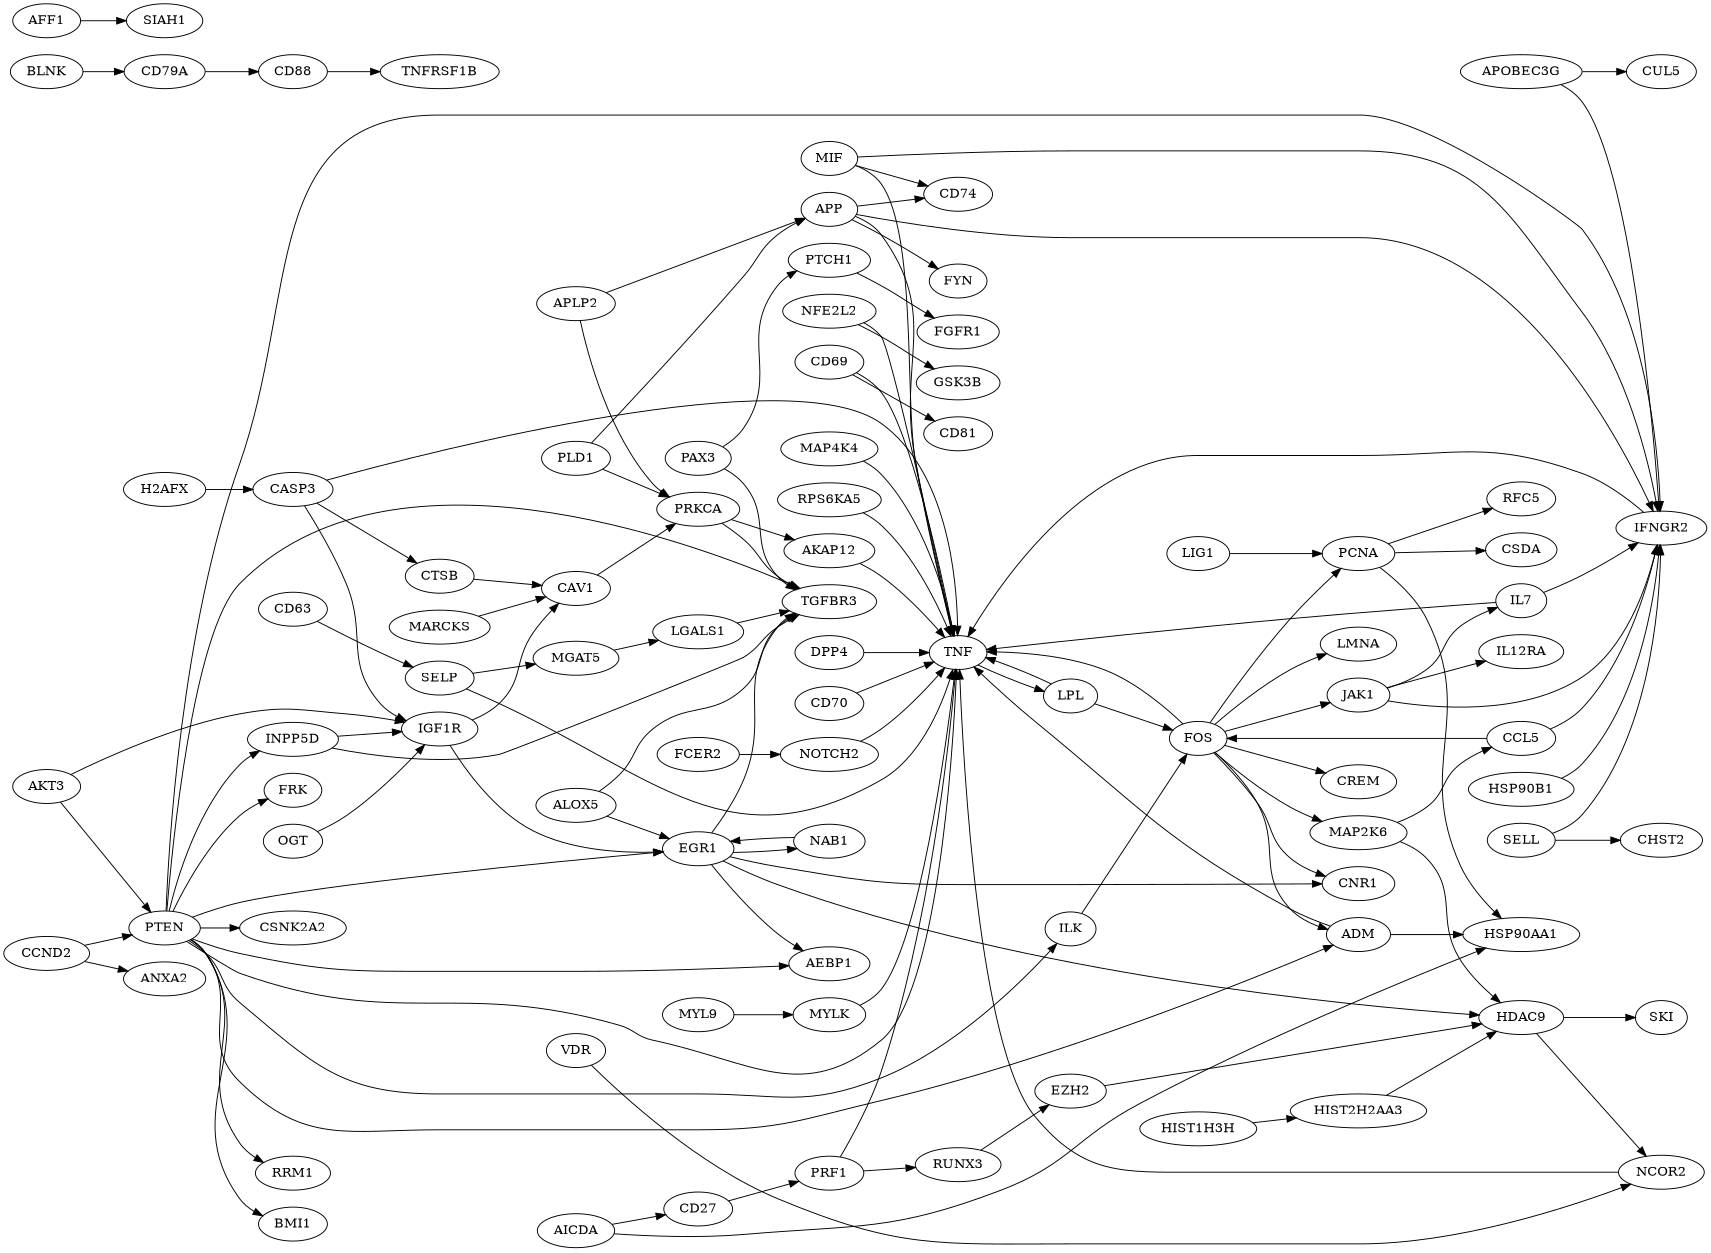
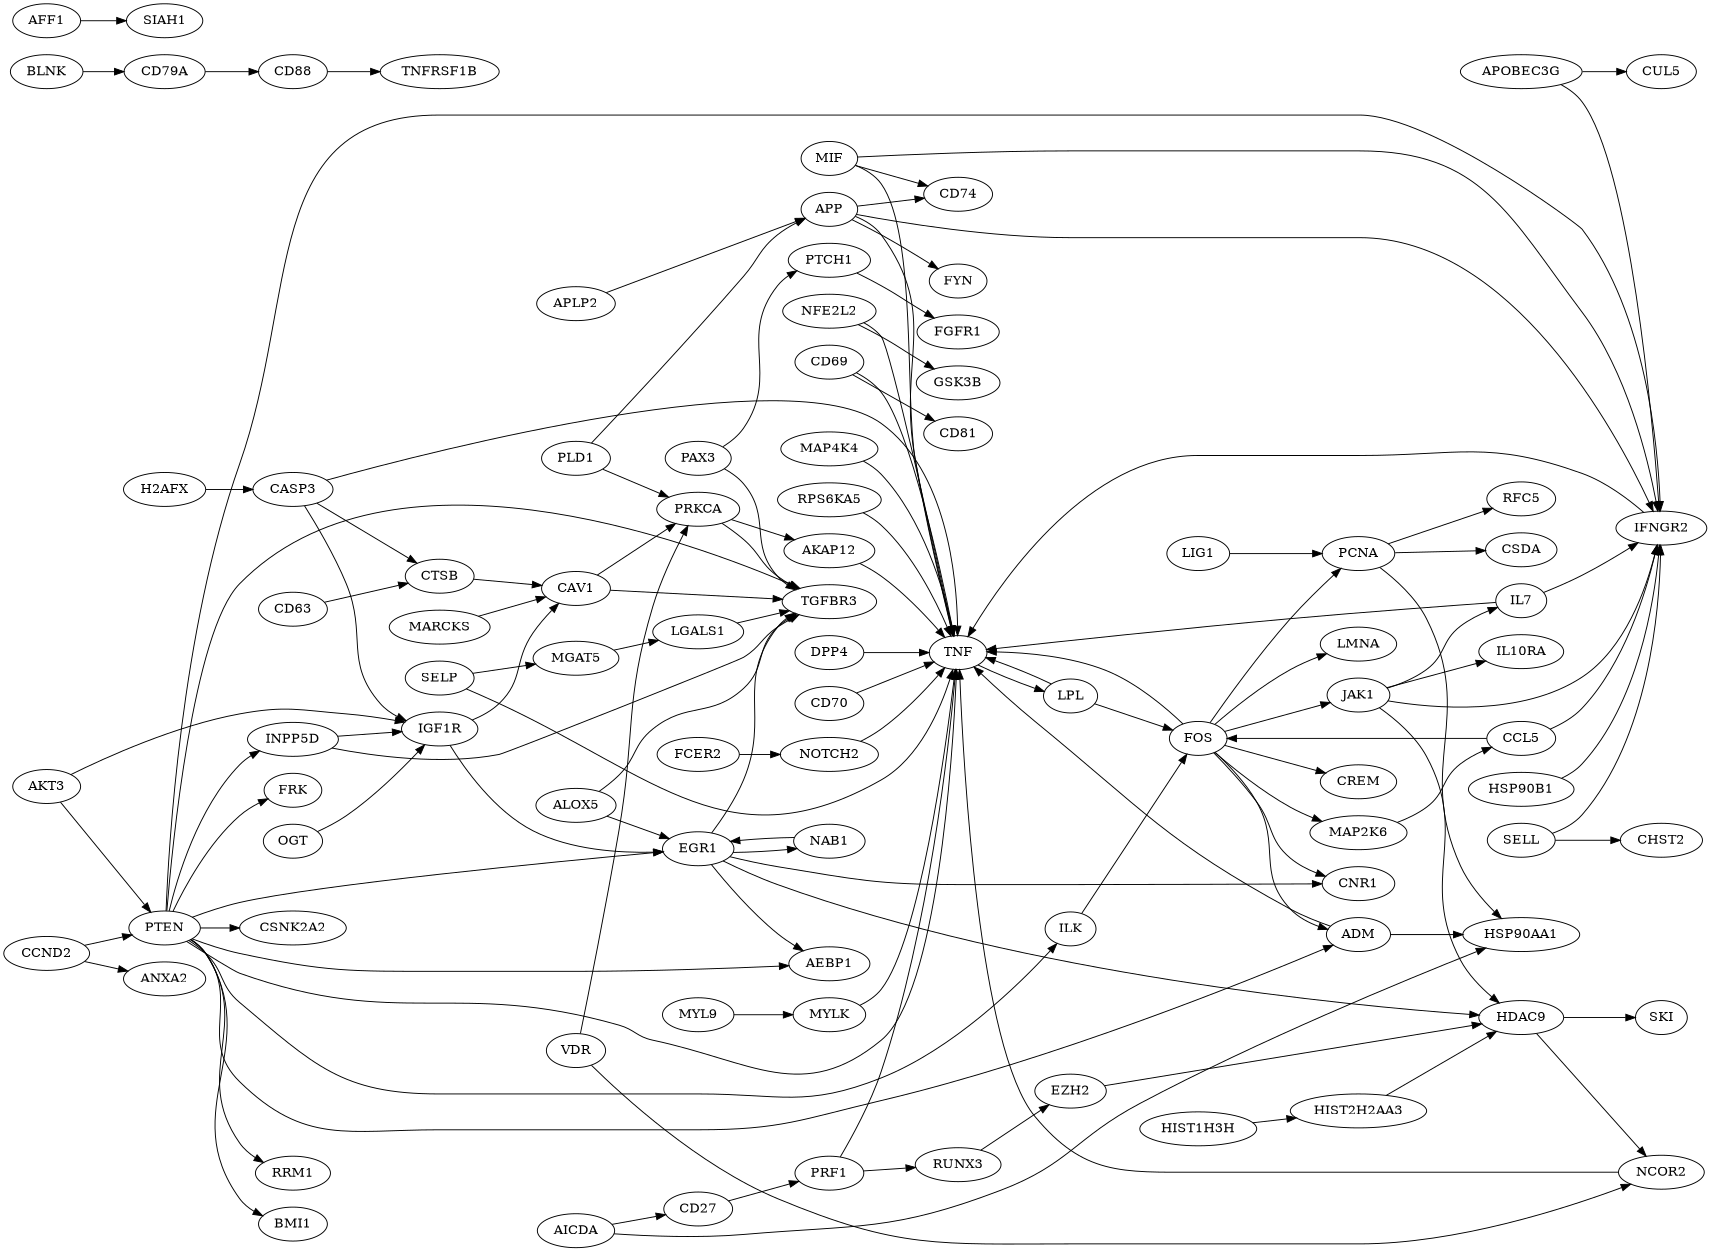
  digraph {
    rankdir=LR
    PLD1 [height=0.5 width=1.011]
    PRKCA [height=0.5 width=1.2277]
    APP [height=0.5 width=0.83048]
    TGFBR3 [height=0.5 width=1.3902]
    AKAP12 [height=0.5 width=1.336]
    TNF [height=0.5 width=0.84854]
    CD74 [height=0.5 width=1.011]
    IFNGR2 [height=0.5 width=1.336]
    FYN [height=0.5 width=0.84854]
    LPL [height=0.5 width=0.79437]
    FOS [height=0.5 width=0.84854]
    PTCH1 [height=0.5 width=1.2096]
    FGFR1 [height=0.5 width=1.2096]
    NFE2L2 [height=0.5 width=1.3721]
    GSK3B [height=0.5 width=1.2277]
    PCNA [height=0.5 width=1.0652]
    LMNA [height=0.5 width=1.1193]
    MAP2K6 [height=0.5 width=1.4263]
    CNR1 [height=0.5 width=1.0652]
    ADM [height=0.5 width=0.93881]
    JAK1 [height=0.5 width=0.92075]
    CREM [height=0.5 width=1.1193]
    LIG1 [height=0.5 width=0.92075]
    HSP90AA1 [height=0.5 width=1.7151]
    CSDA [height=0.5 width=1.0471]
    RFC5 [height=0.5 width=1.011]
    APOBEC3G [height=0.5 width=1.7873]
    CUL5 [height=0.5 width=1.0291]
    SELL [height=0.5 width=0.99297]
    CHST2 [height=0.5 width=1.2096]
    RUNX3 [height=0.5 width=1.2638]
    EZH2 [height=0.5 width=1.0471]
    HDAC9 [height=0.5 width=1.2457]
    NCOR2 [height=0.5 width=1.2638]
    SKI [height=0.5 width=0.75827]
    HIST1H3H [height=0.5 width=1.7151]
    HIST2H2AA3 [height=0.5 width=2.004]
    H2AFX [height=0.5 width=1.2096]
    CASP3 [height=0.5 width=1.1735]
    CTSB [height=0.5 width=1.011]
    IGF1R [height=0.5 width=1.1193]
    CAV1 [height=0.5 width=1.011]
    EGR1 [height=0.5 width=1.0471]
    AEBP1 [height=0.5 width=1.1916]
    NAB1 [height=0.5 width=1.0471]
    IL7 [height=0.5 width=0.75]
    ILK [height=0.5 width=0.75]
    CCL5 [height=0.5 width=1.011]
-   IL10RA [height=0.5 width=1.2457 label=IL12RA]
+   IL10RA [height=0.5 width=1.2457]
    ANXA2 [height=0.5 width=1.2096]
    TNFRSF1B [height=0.5 width=1.7512]
    BMI1 [height=0.5 width=1.011]
    CD27 [height=0.5 width=1.011]
    PRF1 [height=0.5 width=1.011]
    CCND2 [height=0.5 width=1.2638]
    PTEN [height=0.5 width=1.0471]
    FRK [height=0.5 width=0.84854]
    INPP5D [height=0.5 width=1.336]
    RRM1 [height=0.5 width=1.1013]
    CSNK2A2 [height=0.5 width=1.5707]
    RPS6KA5 [height=0.5 width=1.5346]
    AFF1 [height=0.5 width=0.99297]
    SIAH1 [height=0.5 width=1.1193]
    FCER2 [height=0.5 width=1.2096]
    NOTCH2 [height=0.5 width=1.4443]
    MYLK [height=0.5 width=1.0652]
    CD81 [height=0.5 width=1.011]
    SELP [height=0.5 width=1.011]
    MGAT5 [height=0.5 width=1.2638]
    LGALS1 [height=0.5 width=1.336]
    CD79A [height=0.5 width=1.1916]
    n72 [height=0.5 label=CD88 width=1.011]
    AICDA [height=0.5 width=1.1374]
    MYL9 [height=0.5 width=1.0471]
    OGT [height=0.5 width=0.86659]
    DPP4 [height=0.5 width=1.011]
    BLNK [height=0.5 width=1.0652]
    AKT3 [height=0.5 width=0.99297]
    CD70 [height=0.5 width=1.011]
    MARCKS [height=0.5 width=1.4804]
    HSP90B1 [height=0.5 width=1.5526]
    VDR [height=0.5 width=0.86659]
    MIF [height=0.5 width=0.83048]
    CD63 [height=0.5 width=1.011]
    ALOX5 [height=0.5 width=1.1735]
    MAP4K4 [height=0.5 width=1.4263]
    PAX3 [height=0.5 width=0.97491]
    CD69 [height=0.5 width=1.011]
    APLP2 [height=0.5 width=1.1555]
    PLD1 -> PRKCA
    PLD1 -> APP
    PRKCA -> TGFBR3
    PRKCA -> AKAP12
    APP -> TNF
    APP -> CD74
    APP -> IFNGR2
    APP -> FYN
    AKAP12 -> TNF
    TNF -> LPL
    IFNGR2 -> TNF
    LPL -> TNF
    LPL -> FOS
    FOS -> TNF
    FOS -> PCNA
    FOS -> LMNA
    FOS -> MAP2K6
    FOS -> CNR1
    FOS -> ADM
    FOS -> JAK1
    FOS -> CREM
    PTCH1 -> FGFR1
    NFE2L2 -> TNF
    NFE2L2 -> GSK3B
    PCNA -> HSP90AA1
    PCNA -> CSDA
    PCNA -> RFC5
    MAP2K6 -> CCL5
    ADM -> TNF
    ADM -> HSP90AA1
    JAK1 -> IFNGR2
-   MAP2K6 -> HDAC9
+   JAK1 -> HDAC9
    JAK1 -> IL7
    JAK1 -> IL10RA
    LIG1 -> PCNA
    APOBEC3G -> IFNGR2
    APOBEC3G -> CUL5
    SELL -> IFNGR2
    SELL -> CHST2
    RUNX3 -> EZH2
    EZH2 -> HDAC9
    HDAC9 -> NCOR2
    HDAC9 -> SKI
    NCOR2 -> TNF
    HIST1H3H -> HIST2H2AA3
    HIST2H2AA3 -> HDAC9
    H2AFX -> CASP3
    CASP3 -> TNF
    CASP3 -> CTSB
    CASP3 -> IGF1R
    CTSB -> CAV1
    IGF1R -> CAV1
    IGF1R -> EGR1
    CAV1 -> PRKCA
+   CAV1 -> TGFBR3
    EGR1 -> TGFBR3
    EGR1 -> CNR1
    EGR1 -> HDAC9
    EGR1 -> AEBP1
    EGR1 -> NAB1
    NAB1 -> EGR1
    IL7 -> TNF
    IL7 -> IFNGR2
    ILK -> FOS
    CCL5 -> IFNGR2
    CCL5 -> FOS
    CD27 -> PRF1
    PRF1 -> TNF
    PRF1 -> RUNX3
    CCND2 -> ANXA2
    CCND2 -> PTEN
    PTEN -> TGFBR3
    PTEN -> TNF
    PTEN -> IFNGR2
    PTEN -> ADM
    PTEN -> EGR1
    PTEN -> AEBP1
    PTEN -> ILK
    PTEN -> BMI1
    PTEN -> FRK
    PTEN -> INPP5D
    PTEN -> RRM1
    PTEN -> CSNK2A2
    INPP5D -> TGFBR3
    INPP5D -> IGF1R
    RPS6KA5 -> TNF
    AFF1 -> SIAH1
    FCER2 -> NOTCH2
    NOTCH2 -> TNF
    MYLK -> TNF
    SELP -> TNF
    SELP -> MGAT5
    MGAT5 -> LGALS1
    LGALS1 -> TGFBR3
    CD79A -> n72
    n72 -> TNFRSF1B
    AICDA -> HSP90AA1
    AICDA -> CD27
    MYL9 -> MYLK
    OGT -> IGF1R
    DPP4 -> TNF
    BLNK -> CD79A
    AKT3 -> IGF1R
    AKT3 -> PTEN
    CD70 -> TNF
    MARCKS -> CAV1
    HSP90B1 -> IFNGR2
-   APLP2 -> PRKCA
+   VDR -> PRKCA
    VDR -> NCOR2
    MIF -> TNF
    MIF -> CD74
    MIF -> IFNGR2
-   CD63 -> SELP
+   CD63 -> CTSB
    ALOX5 -> TGFBR3
    ALOX5 -> EGR1
    MAP4K4 -> TNF
    PAX3 -> TGFBR3
    PAX3 -> PTCH1
    CD69 -> TNF
    CD69 -> CD81
    APLP2 -> APP
  }
